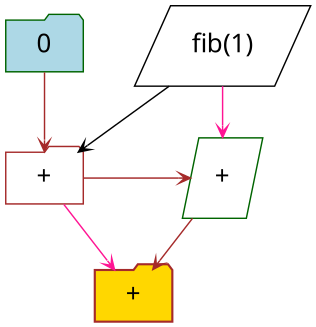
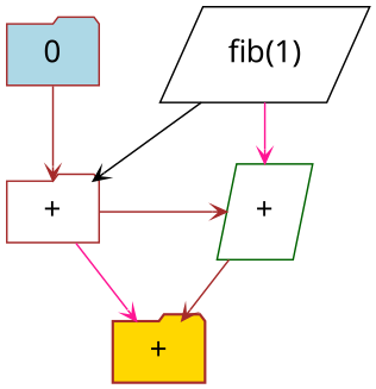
  digraph {
    nodesep=0.5
    ranksep=0.5
    splines=true
    node [fontname="SF Mono" fontsize=18 shape=folder color=brown group=B]
    edge [arrowhead=vee arrowsize=0.8 color=brown]
    n1 [fillcolor=gold label="+" margin="0.1,0.1" penwidth=1.5 style="filled,rounded" group=""]
    n2 [label="+" shape=parallelogram color=darkgreen]
    n3 [group=A label="+"]
    n4 [label="fib(1)" shape=parallelogram color=black]
-   n5 [color=darkgreen fillcolor=lightblue group=A label=0 style=filled]
+   n5 [fillcolor=lightblue group=A label=0 style=filled]
    subgraph sub_1 {
      n1
    }
    subgraph sub_2 {
      n2
    }
    subgraph sub_3 {
      n3
    }
    subgraph sub_4 {
      n4
    }
    subgraph sub_5 {
      subgraph sub_6 {
        n5
      }
    }
    subgraph sub_7 {
      rank=sink
      n1
    }
    subgraph sub_8 {
      rank=source
      n4
      n5
    }
    subgraph sub_9 {
      rank=same
      n2
      n3
    }
    n2 -> n1
    n3 -> n1 [color=deeppink]
    n3 -> n2
    n4 -> n2 [color=deeppink]
    n4 -> n3 [color=black]
    n5 -> n3
  }
